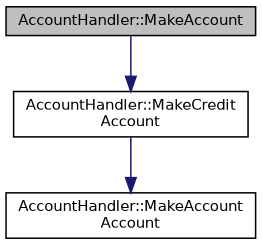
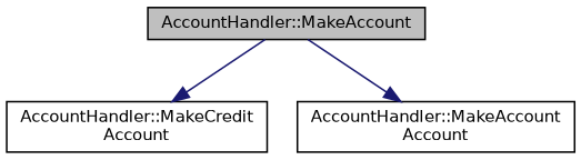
  digraph {
    rankdir=TB
    node [color=black fillcolor=white fontname=Helvetica fontsize=10 shape=record style=filled]
    edge [color=midnightblue fontname=Helvetica fontsize=10 labelfontname=Helvetica labelfontsize=10 style=solid]
    n1 [fillcolor=grey75 fontcolor=black height=0.2 label="AccountHandler::MakeAccount" width=0.4]
    n2 [height=0.2 label="AccountHandler::MakeCredit\lAccount" width=0.4]
    n3 [height=0.2 label="AccountHandler::MakeAccount\lAccount" width=0.4]
    n1 -> n2
-   n2 -> n3
+   n1 -> n3
  }
